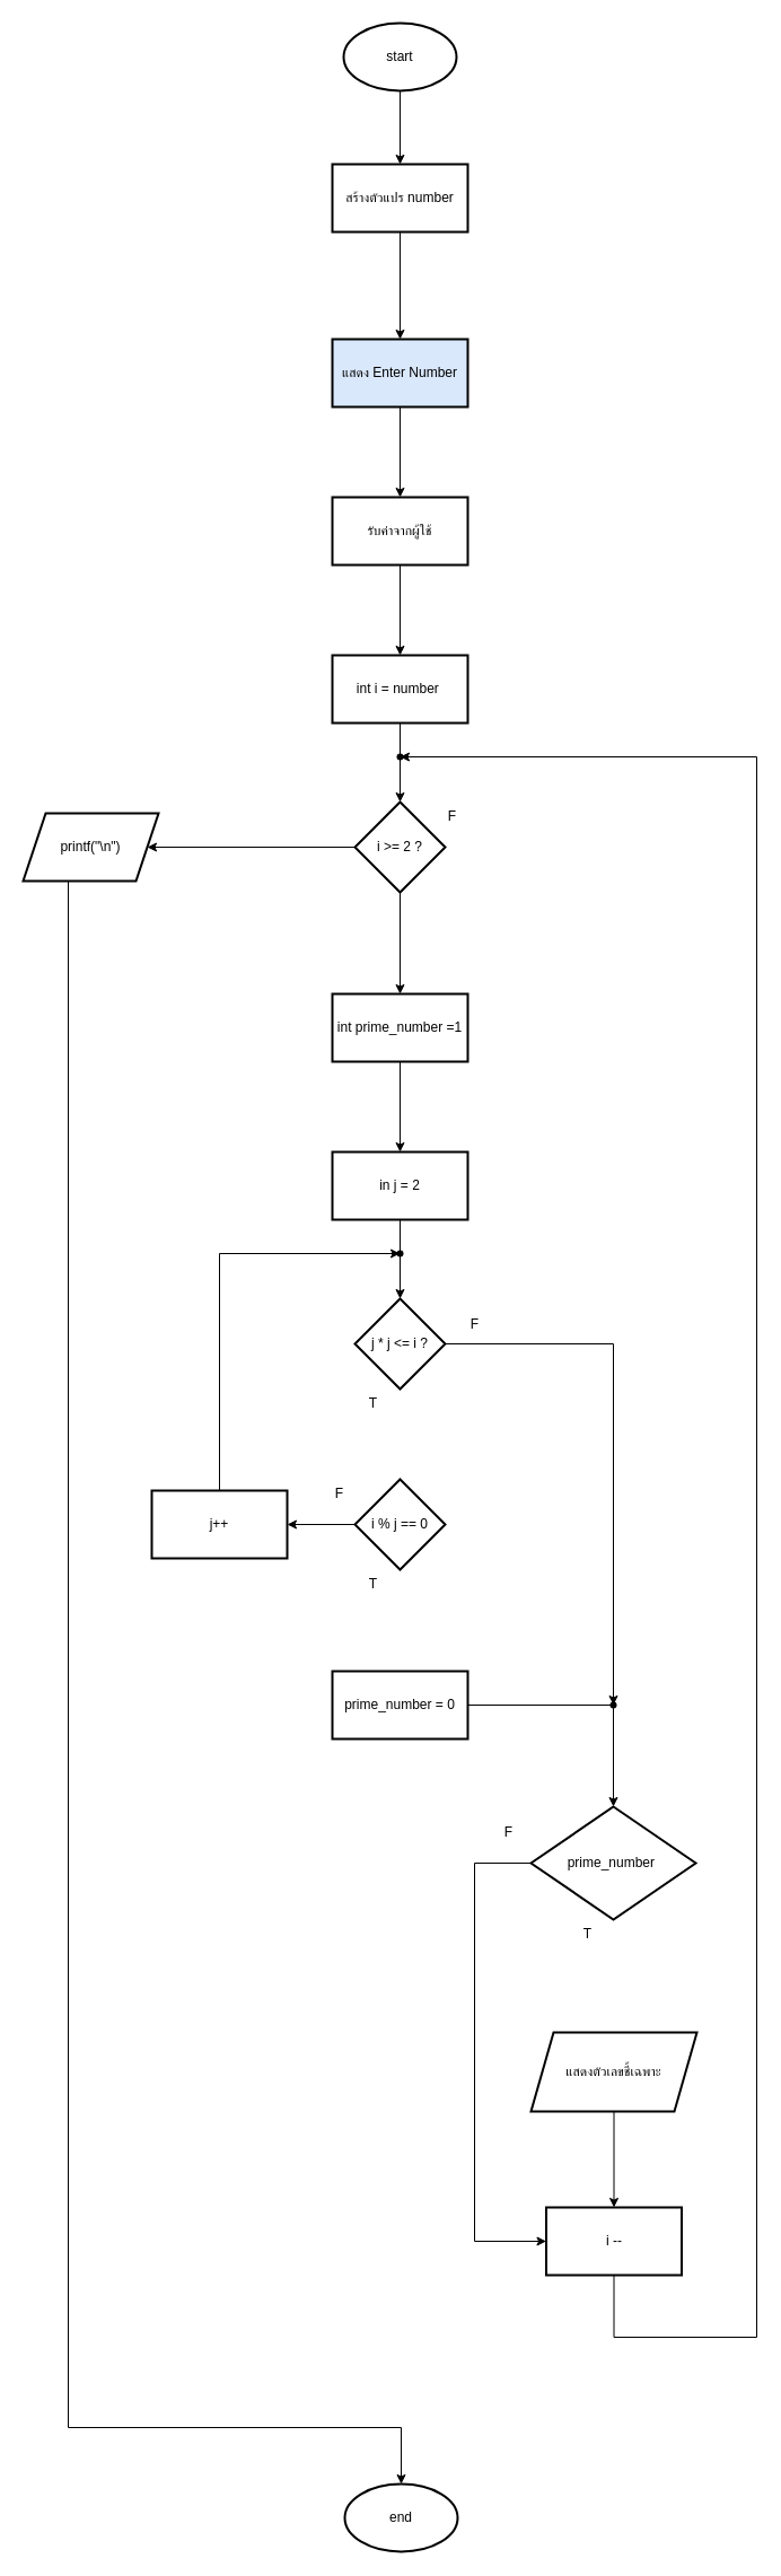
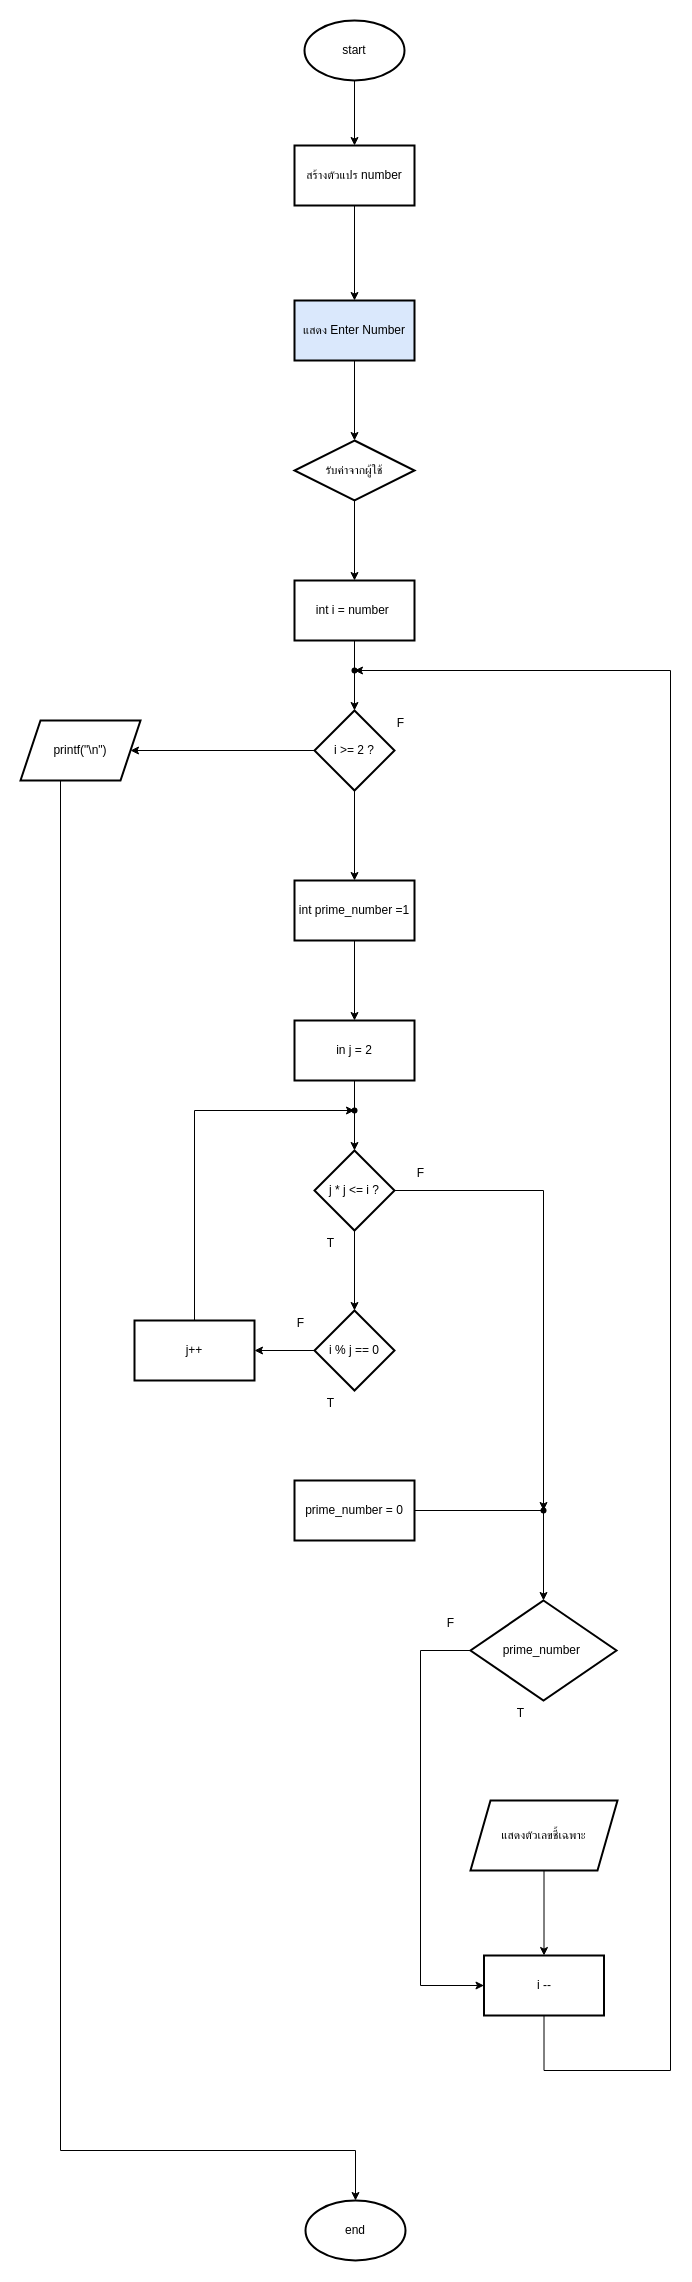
  <mxCell id="0" />
  <mxCell id="1" parent="0" />
  <mxCell id="2" value="" style="edgeStyle=orthogonalEdgeStyle;rounded=0;orthogonalLoop=1;jettySize=auto;html=1;" edge="1" parent="1" source="3" target="5"><mxGeometry relative="1" as="geometry" /></mxCell>
  <mxCell id="3" value="start" style="strokeWidth=2;html=1;shape=mxgraph.flowchart.start_1;whiteSpace=wrap;" vertex="1" parent="1"><mxGeometry x="304" y="20" width="100" height="60" as="geometry" /></mxCell>
  <mxCell id="4" value="" style="edgeStyle=orthogonalEdgeStyle;rounded=0;orthogonalLoop=1;jettySize=auto;html=1;" edge="1" parent="1" source="5" target="7"><mxGeometry relative="1" as="geometry" /></mxCell>
  <mxCell id="5" value="สร้างตัวแปร number" style="whiteSpace=wrap;html=1;strokeWidth=2;" vertex="1" parent="1"><mxGeometry x="294" y="145" width="120" height="60" as="geometry" /></mxCell>
  <mxCell id="6" value="" style="edgeStyle=orthogonalEdgeStyle;rounded=0;orthogonalLoop=1;jettySize=auto;html=1;" edge="1" parent="1" source="7" target="9"><mxGeometry relative="1" as="geometry" /></mxCell>
  <mxCell id="7" value="แสดง Enter Number" style="whiteSpace=wrap;html=1;strokeWidth=2;fillColor=#dae8fc;" vertex="1" parent="1"><mxGeometry x="294" y="300" width="120" height="60" as="geometry" /></mxCell>
  <mxCell id="8" value="" style="edgeStyle=orthogonalEdgeStyle;rounded=0;orthogonalLoop=1;jettySize=auto;html=1;" edge="1" parent="1" source="9" target="11"><mxGeometry relative="1" as="geometry" /></mxCell>
- <mxCell id="9" value="รับค่าจากผู้ใช้" style="whiteSpace=wrap;html=1;strokeWidth=2;" vertex="1" parent="1"><mxGeometry x="294" y="440" width="120" height="60" as="geometry" /></mxCell>
+ <mxCell id="9" value="รับค่าจากผู้ใช้" style="rhombus;whiteSpace=wrap;html=1;strokeWidth=2;" vertex="1" parent="1"><mxGeometry x="294" y="440" width="120" height="60" as="geometry" /></mxCell>
  <mxCell id="10" value="" style="edgeStyle=orthogonalEdgeStyle;rounded=0;orthogonalLoop=1;jettySize=auto;html=1;" edge="1" parent="1" source="11" target="14"><mxGeometry relative="1" as="geometry" /></mxCell>
  <mxCell id="11" value="int i = number&amp;nbsp;" style="whiteSpace=wrap;html=1;strokeWidth=2;" vertex="1" parent="1"><mxGeometry x="294" y="580" width="120" height="60" as="geometry" /></mxCell>
  <mxCell id="12" value="" style="edgeStyle=orthogonalEdgeStyle;rounded=0;orthogonalLoop=1;jettySize=auto;html=1;" edge="1" parent="1" source="14" target="15"><mxGeometry relative="1" as="geometry" /></mxCell>
  <mxCell id="13" value="" style="edgeStyle=orthogonalEdgeStyle;rounded=0;orthogonalLoop=1;jettySize=auto;html=1;" edge="1" parent="1" source="14" target="18"><mxGeometry relative="1" as="geometry" /></mxCell>
  <mxCell id="14" value="i &amp;gt;= 2 ?" style="rhombus;whiteSpace=wrap;html=1;strokeWidth=2;" vertex="1" parent="1"><mxGeometry x="314" y="710" width="80" height="80" as="geometry" /></mxCell>
  <mxCell id="15" value="printf(&quot;\n&quot;)" style="shape=parallelogram;perimeter=parallelogramPerimeter;whiteSpace=wrap;html=1;fixedSize=1;strokeWidth=2;" vertex="1" parent="1"><mxGeometry x="20" y="720" width="120" height="60" as="geometry" /></mxCell>
  <mxCell id="16" value="F" style="text;html=1;align=center;verticalAlign=middle;resizable=0;points=[];autosize=1;strokeColor=none;fillColor=none;" vertex="1" parent="1"><mxGeometry x="385" y="708" width="30" height="30" as="geometry" /></mxCell>
  <mxCell id="17" value="" style="edgeStyle=orthogonalEdgeStyle;rounded=0;orthogonalLoop=1;jettySize=auto;html=1;" edge="1" parent="1" source="18" target="20"><mxGeometry relative="1" as="geometry" /></mxCell>
  <mxCell id="18" value="int prime_number =1" style="whiteSpace=wrap;html=1;strokeWidth=2;" vertex="1" parent="1"><mxGeometry x="294" y="880" width="120" height="60" as="geometry" /></mxCell>
  <mxCell id="19" value="" style="edgeStyle=orthogonalEdgeStyle;rounded=0;orthogonalLoop=1;jettySize=auto;html=1;" edge="1" parent="1" source="20" target="23"><mxGeometry relative="1" as="geometry" /></mxCell>
  <mxCell id="20" value="in j = 2" style="whiteSpace=wrap;html=1;strokeWidth=2;" vertex="1" parent="1"><mxGeometry x="294" y="1020" width="120" height="60" as="geometry" /></mxCell>
+ <mxCell id="21" value="" style="edgeStyle=orthogonalEdgeStyle;rounded=0;orthogonalLoop=1;jettySize=auto;html=1;" edge="1" parent="1" source="23" target="25"><mxGeometry relative="1" as="geometry" /></mxCell>
  <mxCell id="22" style="edgeStyle=orthogonalEdgeStyle;rounded=0;orthogonalLoop=1;jettySize=auto;html=1;exitX=1;exitY=0.5;exitDx=0;exitDy=0;" edge="1" parent="1" source="23" target="36"><mxGeometry relative="1" as="geometry"><mxPoint x="560" y="1470" as="targetPoint" /></mxGeometry></mxCell>
  <mxCell id="23" value="j * j &amp;lt;= i ?" style="rhombus;whiteSpace=wrap;html=1;strokeWidth=2;" vertex="1" parent="1"><mxGeometry x="314" y="1150" width="80" height="80" as="geometry" /></mxCell>
  <mxCell id="24" value="" style="edgeStyle=orthogonalEdgeStyle;rounded=0;orthogonalLoop=1;jettySize=auto;html=1;" edge="1" parent="1" source="25" target="30"><mxGeometry relative="1" as="geometry" /></mxCell>
  <mxCell id="25" value="i % j == 0" style="rhombus;whiteSpace=wrap;html=1;strokeWidth=2;" vertex="1" parent="1"><mxGeometry x="314" y="1310" width="80" height="80" as="geometry" /></mxCell>
  <mxCell id="26" value="T" style="text;html=1;align=center;verticalAlign=middle;resizable=0;points=[];autosize=1;strokeColor=none;fillColor=none;" vertex="1" parent="1"><mxGeometry x="315" y="1228" width="30" height="30" as="geometry" /></mxCell>
  <mxCell id="27" value="" style="edgeStyle=orthogonalEdgeStyle;rounded=0;orthogonalLoop=1;jettySize=auto;html=1;" edge="1" parent="1" source="28" target="35"><mxGeometry relative="1" as="geometry" /></mxCell>
  <mxCell id="28" value="prime_number = 0" style="whiteSpace=wrap;html=1;strokeWidth=2;" vertex="1" parent="1"><mxGeometry x="294" y="1480" width="120" height="60" as="geometry" /></mxCell>
  <mxCell id="29" value="T" style="text;html=1;align=center;verticalAlign=middle;resizable=0;points=[];autosize=1;strokeColor=none;fillColor=none;" vertex="1" parent="1"><mxGeometry x="315" y="1388" width="30" height="30" as="geometry" /></mxCell>
  <mxCell id="30" value="j++" style="whiteSpace=wrap;html=1;strokeWidth=2;" vertex="1" parent="1"><mxGeometry x="134" y="1320" width="120" height="60" as="geometry" /></mxCell>
  <mxCell id="31" value="" style="shape=waypoint;sketch=0;fillStyle=solid;size=6;pointerEvents=1;points=[];fillColor=none;resizable=0;rotatable=0;perimeter=centerPerimeter;snapToPoint=1;" vertex="1" parent="1"><mxGeometry x="344" y="1100" width="20" height="20" as="geometry" /></mxCell>
  <mxCell id="32" style="edgeStyle=orthogonalEdgeStyle;rounded=0;orthogonalLoop=1;jettySize=auto;html=1;exitX=0.5;exitY=0;exitDx=0;exitDy=0;entryX=0.15;entryY=0.65;entryDx=0;entryDy=0;entryPerimeter=0;" edge="1" parent="1" source="30" target="31"><mxGeometry relative="1" as="geometry"><Array as="points"><mxPoint x="194" y="1110" /></Array></mxGeometry></mxCell>
  <mxCell id="33" value="F" style="text;html=1;align=center;verticalAlign=middle;resizable=0;points=[];autosize=1;strokeColor=none;fillColor=none;" vertex="1" parent="1"><mxGeometry x="285" y="1308" width="30" height="30" as="geometry" /></mxCell>
  <mxCell id="34" style="edgeStyle=orthogonalEdgeStyle;rounded=0;orthogonalLoop=1;jettySize=auto;html=1;exitX=0;exitY=0.5;exitDx=0;exitDy=0;entryX=0;entryY=0.5;entryDx=0;entryDy=0;" edge="1" parent="1" source="35" target="41"><mxGeometry relative="1" as="geometry"><Array as="points"><mxPoint x="420" y="1650" /><mxPoint x="420" y="1985" /></Array></mxGeometry></mxCell>
  <mxCell id="35" value="prime_number&amp;nbsp;" style="rhombus;whiteSpace=wrap;html=1;strokeWidth=2;" vertex="1" parent="1"><mxGeometry x="470" y="1600" width="146" height="100" as="geometry" /></mxCell>
  <mxCell id="36" value="" style="shape=waypoint;sketch=0;fillStyle=solid;size=6;pointerEvents=1;points=[];fillColor=none;resizable=0;rotatable=0;perimeter=centerPerimeter;snapToPoint=1;" vertex="1" parent="1"><mxGeometry x="533" y="1500" width="20" height="20" as="geometry" /></mxCell>
  <mxCell id="37" value="F" style="text;html=1;align=center;verticalAlign=middle;resizable=0;points=[];autosize=1;strokeColor=none;fillColor=none;" vertex="1" parent="1"><mxGeometry x="405" y="1158" width="30" height="30" as="geometry" /></mxCell>
  <mxCell id="38" value="" style="edgeStyle=orthogonalEdgeStyle;rounded=0;orthogonalLoop=1;jettySize=auto;html=1;" edge="1" parent="1" source="39" target="41"><mxGeometry relative="1" as="geometry" /></mxCell>
  <mxCell id="39" value="แสดงตัวเลขชี้เฉพาะ" style="shape=parallelogram;perimeter=parallelogramPerimeter;whiteSpace=wrap;html=1;fixedSize=1;strokeWidth=2;" vertex="1" parent="1"><mxGeometry x="470" y="1800" width="147" height="70" as="geometry" /></mxCell>
  <mxCell id="40" style="edgeStyle=orthogonalEdgeStyle;rounded=0;orthogonalLoop=1;jettySize=auto;html=1;exitX=0.5;exitY=1;exitDx=0;exitDy=0;entryX=0.8;entryY=0.05;entryDx=0;entryDy=0;entryPerimeter=0;" edge="1" parent="1" source="41" target="44"><mxGeometry relative="1" as="geometry"><mxPoint x="700" y="1920" as="targetPoint" /><Array as="points"><mxPoint x="544" y="2070" /><mxPoint x="670" y="2070" /><mxPoint x="670" y="670" /></Array></mxGeometry></mxCell>
  <mxCell id="41" value="i --" style="whiteSpace=wrap;html=1;strokeWidth=2;" vertex="1" parent="1"><mxGeometry x="483.5" y="1955" width="120" height="60" as="geometry" /></mxCell>
  <mxCell id="42" value="F" style="text;html=1;align=center;verticalAlign=middle;resizable=0;points=[];autosize=1;strokeColor=none;fillColor=none;" vertex="1" parent="1"><mxGeometry x="435" y="1608" width="30" height="30" as="geometry" /></mxCell>
  <mxCell id="43" value="T" style="text;html=1;align=center;verticalAlign=middle;resizable=0;points=[];autosize=1;strokeColor=none;fillColor=none;" vertex="1" parent="1"><mxGeometry x="505" y="1698" width="30" height="30" as="geometry" /></mxCell>
  <mxCell id="44" value="" style="shape=waypoint;sketch=0;fillStyle=solid;size=6;pointerEvents=1;points=[];fillColor=none;resizable=0;rotatable=0;perimeter=centerPerimeter;snapToPoint=1;" vertex="1" parent="1"><mxGeometry x="344" y="660" width="20" height="20" as="geometry" /></mxCell>
  <mxCell id="45" value="end" style="strokeWidth=2;html=1;shape=mxgraph.flowchart.start_1;whiteSpace=wrap;" vertex="1" parent="1"><mxGeometry x="305" y="2200" width="100" height="60" as="geometry" /></mxCell>
  <mxCell id="46" style="edgeStyle=orthogonalEdgeStyle;rounded=0;orthogonalLoop=1;jettySize=auto;html=1;exitX=0.5;exitY=1;exitDx=0;exitDy=0;entryX=0.5;entryY=0;entryDx=0;entryDy=0;entryPerimeter=0;" edge="1" parent="1" source="15" target="45"><mxGeometry relative="1" as="geometry"><Array as="points"><mxPoint x="60" y="780" /><mxPoint x="60" y="2150" /></Array></mxGeometry></mxCell>
